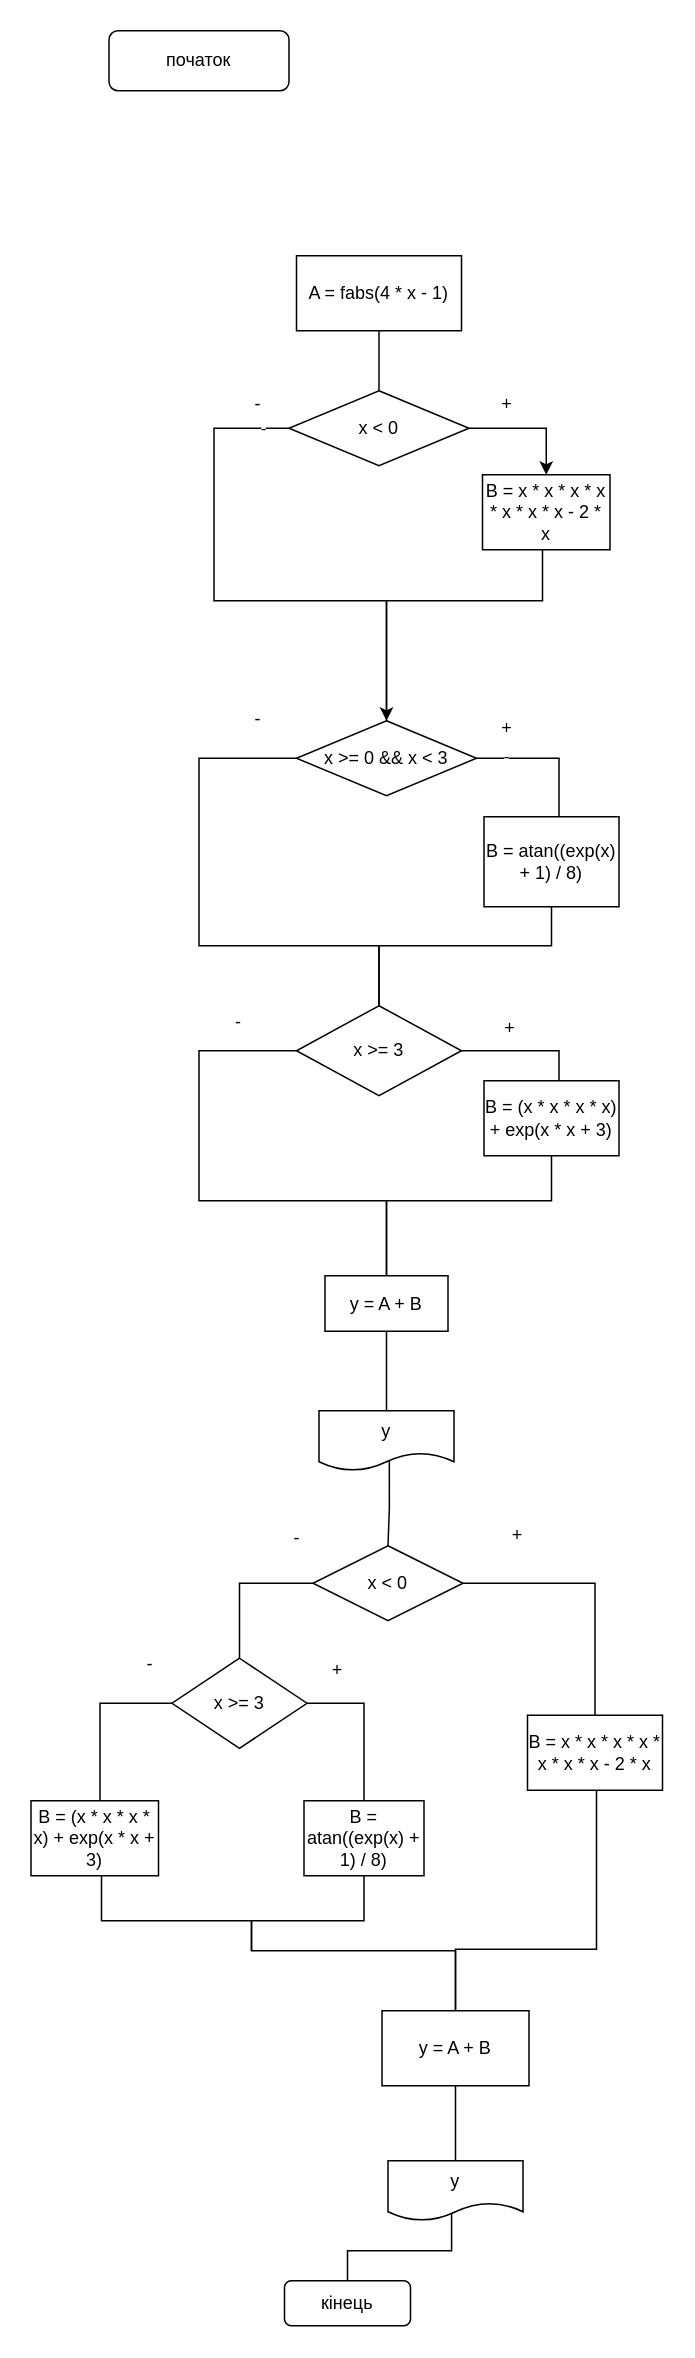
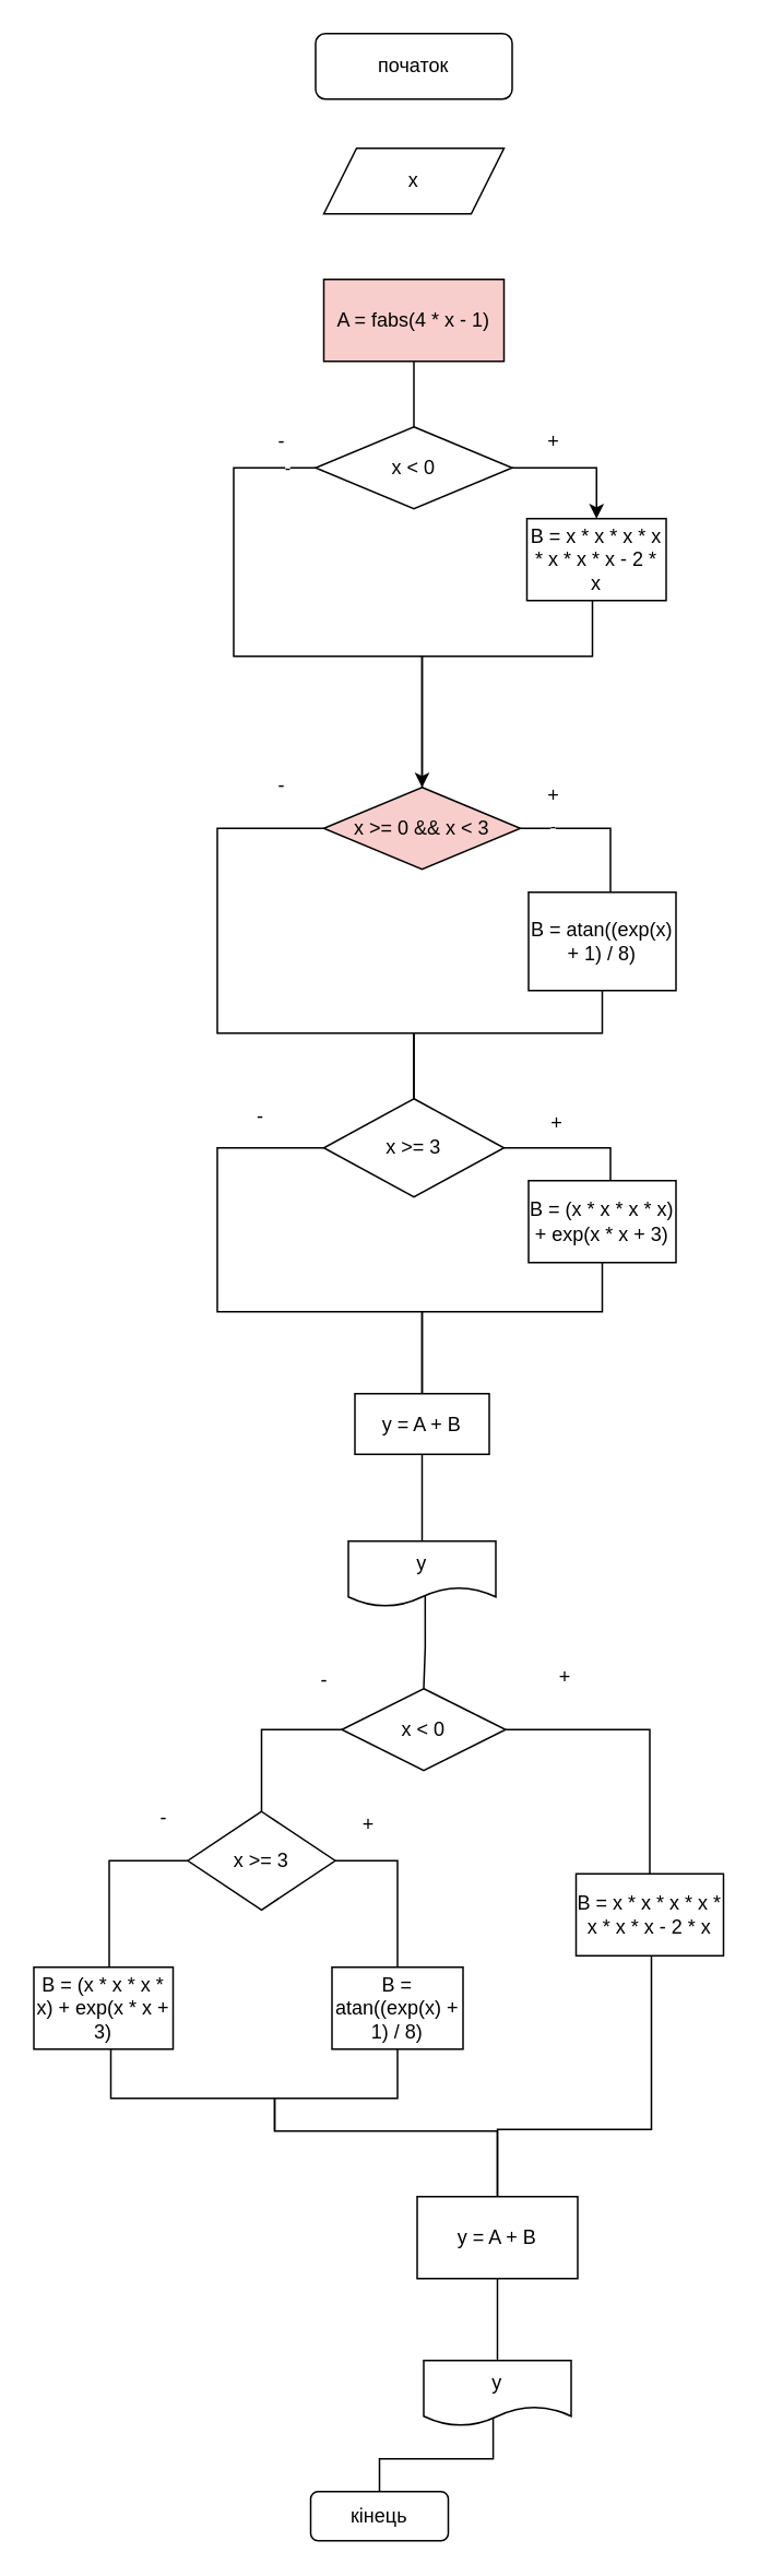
  <mxCell id="0" />
  <mxCell id="1" parent="0" />
- <mxCell id="2" value="початок" style="rounded=1;whiteSpace=wrap;html=1;fontSize=12;glass=0;strokeWidth=1;shadow=0;" parent="1" vertex="1"><mxGeometry x="72" y="20" width="120" height="40" as="geometry" /></mxCell>
+ <mxCell id="2" value="початок" style="rounded=1;whiteSpace=wrap;html=1;fontSize=12;glass=0;strokeWidth=1;shadow=0;" parent="1" vertex="1"><mxGeometry x="192" y="20" width="120" height="40" as="geometry" /></mxCell>
+ <mxCell id="3" value="x" style="shape=parallelogram;perimeter=parallelogramPerimeter;whiteSpace=wrap;html=1;fixedSize=1;" parent="1" vertex="1"><mxGeometry x="197" y="90" width="110" height="40" as="geometry" /></mxCell>
  <mxCell id="4" style="edgeStyle=orthogonalEdgeStyle;rounded=0;orthogonalLoop=1;jettySize=auto;html=1;entryX=0.5;entryY=0;entryDx=0;entryDy=0;endArrow=none;endFill=0;" parent="1" source="5" target="9" edge="1"><mxGeometry relative="1" as="geometry" /></mxCell>
- <mxCell id="5" value="A = fabs(4 * x - 1)" style="rounded=0;whiteSpace=wrap;html=1;" parent="1" vertex="1"><mxGeometry x="197" y="170" width="110" height="50" as="geometry" /></mxCell>
+ <mxCell id="5" value="A = fabs(4 * x - 1)" style="rounded=0;whiteSpace=wrap;html=1;fillColor=#f8cecc;" parent="1" vertex="1"><mxGeometry x="197" y="170" width="110" height="50" as="geometry" /></mxCell>
  <mxCell id="6" style="edgeStyle=orthogonalEdgeStyle;rounded=0;orthogonalLoop=1;jettySize=auto;html=1;endArrow=none;endFill=0;entryX=0.5;entryY=0;entryDx=0;entryDy=0;exitX=0;exitY=0.5;exitDx=0;exitDy=0;" parent="1" edge="1"><mxGeometry relative="1" as="geometry"><mxPoint x="257" y="485" as="targetPoint" /><mxPoint x="192" y="285" as="sourcePoint" /><Array as="points"><mxPoint x="142" y="285" /><mxPoint x="142" y="400" /><mxPoint x="257" y="400" /></Array></mxGeometry></mxCell>
  <mxCell id="7" value="-" style="edgeLabel;html=1;align=center;verticalAlign=middle;resizable=0;points=[];" vertex="1" connectable="0" parent="6"><mxGeometry x="-0.899" y="-1" relative="1" as="geometry"><mxPoint as="offset" /></mxGeometry></mxCell>
  <mxCell id="8" style="edgeStyle=orthogonalEdgeStyle;rounded=0;orthogonalLoop=1;jettySize=auto;html=1;" edge="1" parent="1" source="9" target="11"><mxGeometry relative="1" as="geometry" /></mxCell>
  <mxCell id="9" value="x &lt; 0" style="rhombus;whiteSpace=wrap;html=1;" parent="1" vertex="1"><mxGeometry x="192" y="260" width="120" height="50" as="geometry" /></mxCell>
  <mxCell id="10" style="edgeStyle=orthogonalEdgeStyle;rounded=0;orthogonalLoop=1;jettySize=auto;html=1;exitX=0.5;exitY=0.88;exitDx=0;exitDy=0;exitPerimeter=0;" parent="1" source="11" target="15" edge="1"><mxGeometry relative="1" as="geometry"><Array as="points"><mxPoint x="361" y="360" /><mxPoint x="361" y="400" /><mxPoint x="257" y="400" /></Array></mxGeometry></mxCell>
  <mxCell id="11" value="B = x * x * x * x * x * x * x - 2 * x" style="rounded=0;whiteSpace=wrap;html=1;" parent="1" vertex="1"><mxGeometry x="321" y="316" width="85" height="50" as="geometry" /></mxCell>
  <mxCell id="12" style="edgeStyle=orthogonalEdgeStyle;rounded=0;orthogonalLoop=1;jettySize=auto;html=1;entryX=0.5;entryY=0;entryDx=0;entryDy=0;endArrow=none;endFill=0;" parent="1" source="15" target="17" edge="1"><mxGeometry relative="1" as="geometry"><mxPoint x="372" y="560" as="targetPoint" /><Array as="points"><mxPoint x="372" y="505" /></Array></mxGeometry></mxCell>
  <mxCell id="13" value="-" style="edgeLabel;html=1;align=center;verticalAlign=middle;resizable=0;points=[];" vertex="1" connectable="0" parent="12"><mxGeometry x="-0.623" y="2" relative="1" as="geometry"><mxPoint as="offset" /></mxGeometry></mxCell>
  <mxCell id="14" style="edgeStyle=orthogonalEdgeStyle;rounded=0;orthogonalLoop=1;jettySize=auto;html=1;entryX=0.5;entryY=0;entryDx=0;entryDy=0;endArrow=none;endFill=0;" parent="1" source="15" target="20" edge="1"><mxGeometry relative="1" as="geometry"><Array as="points"><mxPoint x="132" y="505" /><mxPoint x="132" y="630" /><mxPoint x="252" y="630" /><mxPoint x="252" y="680" /></Array></mxGeometry></mxCell>
- <mxCell id="15" value="x &gt;= 0 &amp;&amp; x &lt; 3" style="rhombus;whiteSpace=wrap;html=1;" parent="1" vertex="1"><mxGeometry x="197" y="480" width="120" height="50" as="geometry" /></mxCell>
+ <mxCell id="15" value="x &gt;= 0 &amp;&amp; x &lt; 3" style="rhombus;whiteSpace=wrap;html=1;fillColor=#f8cecc;" parent="1" vertex="1"><mxGeometry x="197" y="480" width="120" height="50" as="geometry" /></mxCell>
  <mxCell id="16" style="edgeStyle=orthogonalEdgeStyle;rounded=0;orthogonalLoop=1;jettySize=auto;html=1;entryX=0.5;entryY=0;entryDx=0;entryDy=0;endArrow=none;endFill=0;" parent="1" source="17" target="20" edge="1"><mxGeometry relative="1" as="geometry"><Array as="points"><mxPoint x="367" y="630" /><mxPoint x="252" y="630" /></Array></mxGeometry></mxCell>
  <mxCell id="17" value="B = atan((exp(x) + 1) / 8)" style="rounded=0;whiteSpace=wrap;html=1;" parent="1" vertex="1"><mxGeometry x="322" y="544" width="90" height="60" as="geometry" /></mxCell>
  <mxCell id="18" style="edgeStyle=orthogonalEdgeStyle;rounded=0;orthogonalLoop=1;jettySize=auto;html=1;entryX=0.5;entryY=0;entryDx=0;entryDy=0;endArrow=none;endFill=0;" parent="1" source="20" target="22" edge="1"><mxGeometry relative="1" as="geometry"><Array as="points"><mxPoint x="372" y="700" /></Array></mxGeometry></mxCell>
  <mxCell id="19" style="edgeStyle=orthogonalEdgeStyle;rounded=0;orthogonalLoop=1;jettySize=auto;html=1;entryX=0.5;entryY=0;entryDx=0;entryDy=0;endArrow=none;endFill=0;" parent="1" source="20" target="24" edge="1"><mxGeometry relative="1" as="geometry"><Array as="points"><mxPoint x="132" y="700" /><mxPoint x="132" y="800" /><mxPoint x="257" y="800" /></Array></mxGeometry></mxCell>
  <mxCell id="20" value="x &gt;= 3" style="rhombus;whiteSpace=wrap;html=1;" parent="1" vertex="1"><mxGeometry x="197" y="670" width="110" height="60" as="geometry" /></mxCell>
  <mxCell id="21" style="edgeStyle=orthogonalEdgeStyle;rounded=0;orthogonalLoop=1;jettySize=auto;html=1;entryX=0.5;entryY=0;entryDx=0;entryDy=0;exitX=0.5;exitY=1;exitDx=0;exitDy=0;endArrow=none;endFill=0;" parent="1" source="22" edge="1"><mxGeometry relative="1" as="geometry"><mxPoint x="367" y="780" as="sourcePoint" /><mxPoint x="257" y="860" as="targetPoint" /><Array as="points"><mxPoint x="367" y="800" /><mxPoint x="257" y="800" /></Array></mxGeometry></mxCell>
  <mxCell id="22" value="B = (x * x * x * x) + exp(x * x + 3)" style="rounded=0;whiteSpace=wrap;html=1;" parent="1" vertex="1"><mxGeometry x="322" y="720" width="90" height="50" as="geometry" /></mxCell>
  <mxCell id="23" style="edgeStyle=orthogonalEdgeStyle;rounded=0;orthogonalLoop=1;jettySize=auto;html=1;entryX=0.5;entryY=0;entryDx=0;entryDy=0;endArrow=none;endFill=0;" parent="1" source="24" target="26" edge="1"><mxGeometry relative="1" as="geometry" /></mxCell>
  <mxCell id="24" value="y = A + B" style="rounded=0;whiteSpace=wrap;html=1;" parent="1" vertex="1"><mxGeometry x="216" y="850" width="82" height="37" as="geometry" /></mxCell>
  <mxCell id="25" style="edgeStyle=orthogonalEdgeStyle;rounded=0;orthogonalLoop=1;jettySize=auto;html=1;endArrow=none;endFill=0;exitX=0.521;exitY=0.739;exitDx=0;exitDy=0;exitPerimeter=0;" parent="1" source="26" target="29" edge="1"><mxGeometry relative="1" as="geometry" /></mxCell>
  <mxCell id="26" value="у" style="shape=document;whiteSpace=wrap;html=1;boundedLbl=1;" parent="1" vertex="1"><mxGeometry x="212" y="940" width="90" height="40" as="geometry" /></mxCell>
  <mxCell id="27" style="edgeStyle=orthogonalEdgeStyle;rounded=0;orthogonalLoop=1;jettySize=auto;html=1;exitX=0;exitY=0.5;exitDx=0;exitDy=0;entryX=0.5;entryY=0;entryDx=0;entryDy=0;endArrow=none;endFill=0;" parent="1" source="29" target="34" edge="1"><mxGeometry relative="1" as="geometry" /></mxCell>
  <mxCell id="28" style="edgeStyle=orthogonalEdgeStyle;rounded=0;orthogonalLoop=1;jettySize=auto;html=1;entryX=0.5;entryY=0;entryDx=0;entryDy=0;endArrow=none;endFill=0;" parent="1" source="29" target="31" edge="1"><mxGeometry relative="1" as="geometry" /></mxCell>
  <mxCell id="29" value="x &lt; 0" style="rhombus;whiteSpace=wrap;html=1;" parent="1" vertex="1"><mxGeometry x="208" y="1030" width="100" height="50" as="geometry" /></mxCell>
  <mxCell id="30" style="edgeStyle=orthogonalEdgeStyle;rounded=0;orthogonalLoop=1;jettySize=auto;html=1;endArrow=none;endFill=0;" parent="1" edge="1"><mxGeometry relative="1" as="geometry"><mxPoint x="397" y="1169" as="sourcePoint" /><mxPoint x="303" y="1349" as="targetPoint" /><Array as="points"><mxPoint x="397" y="1299" /><mxPoint x="303" y="1299" /></Array></mxGeometry></mxCell>
  <mxCell id="31" value="B = x * x * x * x * x * x * x - 2 * x" style="rounded=0;whiteSpace=wrap;html=1;" parent="1" vertex="1"><mxGeometry x="351" y="1143" width="90" height="50" as="geometry" /></mxCell>
  <mxCell id="32" style="edgeStyle=orthogonalEdgeStyle;rounded=0;orthogonalLoop=1;jettySize=auto;html=1;exitX=0;exitY=0.5;exitDx=0;exitDy=0;endArrow=none;endFill=0;" parent="1" source="34" edge="1"><mxGeometry relative="1" as="geometry"><mxPoint x="87.667" y="1200" as="targetPoint" /><Array as="points"><mxPoint x="66" y="1135" /><mxPoint x="66" y="1200" /></Array></mxGeometry></mxCell>
  <mxCell id="33" style="edgeStyle=orthogonalEdgeStyle;rounded=0;orthogonalLoop=1;jettySize=auto;html=1;exitX=1;exitY=0.5;exitDx=0;exitDy=0;entryX=0.5;entryY=0;entryDx=0;entryDy=0;endArrow=none;endFill=0;" parent="1" source="34" target="38" edge="1"><mxGeometry relative="1" as="geometry" /></mxCell>
  <mxCell id="34" value="x &gt;= 3" style="rhombus;whiteSpace=wrap;html=1;" parent="1" vertex="1"><mxGeometry x="114" y="1105" width="90" height="60" as="geometry" /></mxCell>
  <mxCell id="35" style="edgeStyle=orthogonalEdgeStyle;rounded=0;orthogonalLoop=1;jettySize=auto;html=1;endArrow=none;endFill=0;" parent="1" edge="1"><mxGeometry relative="1" as="geometry"><mxPoint x="67" y="1250" as="sourcePoint" /><mxPoint x="303" y="1340" as="targetPoint" /><Array as="points"><mxPoint x="67" y="1280" /><mxPoint x="167" y="1280" /><mxPoint x="167" y="1300" /><mxPoint x="303" y="1300" /></Array></mxGeometry></mxCell>
  <mxCell id="36" value="B = (x * x * x * x) + exp(x * x + 3)" style="rounded=0;whiteSpace=wrap;html=1;" parent="1" vertex="1"><mxGeometry x="20" y="1200" width="85" height="50" as="geometry" /></mxCell>
  <mxCell id="37" style="edgeStyle=orthogonalEdgeStyle;rounded=0;orthogonalLoop=1;jettySize=auto;html=1;exitX=0.5;exitY=1;exitDx=0;exitDy=0;endArrow=none;endFill=0;" parent="1" source="38" edge="1"><mxGeometry relative="1" as="geometry"><mxPoint x="167" y="1300" as="targetPoint" /><mxPoint x="242" y="1260" as="sourcePoint" /><Array as="points"><mxPoint x="242" y="1280" /><mxPoint x="167" y="1280" /></Array></mxGeometry></mxCell>
  <mxCell id="38" value="B = atan((exp(x) + 1) / 8)" style="rounded=0;whiteSpace=wrap;html=1;" parent="1" vertex="1"><mxGeometry x="202" y="1200" width="80" height="50" as="geometry" /></mxCell>
  <mxCell id="39" style="edgeStyle=orthogonalEdgeStyle;rounded=0;orthogonalLoop=1;jettySize=auto;html=1;exitX=0.5;exitY=1;exitDx=0;exitDy=0;entryX=0.5;entryY=0;entryDx=0;entryDy=0;endArrow=none;endFill=0;" parent="1" source="40" target="42" edge="1"><mxGeometry relative="1" as="geometry" /></mxCell>
  <mxCell id="40" value="y = A + B" style="rounded=0;whiteSpace=wrap;html=1;" parent="1" vertex="1"><mxGeometry x="254" y="1340" width="98" height="50" as="geometry" /></mxCell>
  <mxCell id="41" style="edgeStyle=orthogonalEdgeStyle;rounded=0;orthogonalLoop=1;jettySize=auto;html=1;entryX=0.5;entryY=0;entryDx=0;entryDy=0;endArrow=none;endFill=0;exitX=0.471;exitY=0.806;exitDx=0;exitDy=0;exitPerimeter=0;" parent="1" source="42" target="43" edge="1"><mxGeometry relative="1" as="geometry" /></mxCell>
  <mxCell id="42" value="у" style="shape=document;whiteSpace=wrap;html=1;boundedLbl=1;" parent="1" vertex="1"><mxGeometry x="258" y="1440" width="90" height="40" as="geometry" /></mxCell>
  <mxCell id="43" value="кінець" style="rounded=1;whiteSpace=wrap;html=1;" parent="1" vertex="1"><mxGeometry x="189" y="1520" width="84" height="30" as="geometry" /></mxCell>
  <mxCell id="44" value="-" style="text;html=1;align=center;verticalAlign=middle;resizable=0;points=[];autosize=1;strokeColor=none;fillColor=none;" vertex="1" parent="1"><mxGeometry x="156" y="254" width="30" height="30" as="geometry" /></mxCell>
  <mxCell id="45" value="+" style="text;html=1;align=center;verticalAlign=middle;resizable=0;points=[];autosize=1;strokeColor=none;fillColor=none;" vertex="1" parent="1"><mxGeometry x="322" y="254" width="30" height="30" as="geometry" /></mxCell>
  <mxCell id="46" value="-" style="text;html=1;align=center;verticalAlign=middle;resizable=0;points=[];autosize=1;strokeColor=none;fillColor=none;" vertex="1" parent="1"><mxGeometry x="156" y="464" width="30" height="30" as="geometry" /></mxCell>
  <mxCell id="47" value="+" style="text;html=1;align=center;verticalAlign=middle;resizable=0;points=[];autosize=1;strokeColor=none;fillColor=none;" vertex="1" parent="1"><mxGeometry x="322" y="470" width="30" height="30" as="geometry" /></mxCell>
  <mxCell id="48" value="+" style="text;html=1;align=center;verticalAlign=middle;resizable=0;points=[];autosize=1;strokeColor=none;fillColor=none;" vertex="1" parent="1"><mxGeometry x="324" y="670" width="30" height="30" as="geometry" /></mxCell>
  <mxCell id="49" value="-" style="text;html=1;align=center;verticalAlign=middle;resizable=0;points=[];autosize=1;strokeColor=none;fillColor=none;" vertex="1" parent="1"><mxGeometry x="143" y="666" width="30" height="30" as="geometry" /></mxCell>
  <mxCell id="50" value="-" style="text;html=1;align=center;verticalAlign=middle;resizable=0;points=[];autosize=1;strokeColor=none;fillColor=none;" vertex="1" parent="1"><mxGeometry x="182" y="1010" width="30" height="30" as="geometry" /></mxCell>
  <mxCell id="51" value="-" style="text;html=1;align=center;verticalAlign=middle;resizable=0;points=[];autosize=1;strokeColor=none;fillColor=none;" vertex="1" parent="1"><mxGeometry x="84" y="1094" width="30" height="30" as="geometry" /></mxCell>
  <mxCell id="52" value="+" style="text;html=1;align=center;verticalAlign=middle;resizable=0;points=[];autosize=1;strokeColor=none;fillColor=none;" vertex="1" parent="1"><mxGeometry x="329" y="1008" width="30" height="30" as="geometry" /></mxCell>
  <mxCell id="53" value="+" style="text;html=1;align=center;verticalAlign=middle;resizable=0;points=[];autosize=1;strokeColor=none;fillColor=none;" vertex="1" parent="1"><mxGeometry x="209" y="1098" width="30" height="30" as="geometry" /></mxCell>
